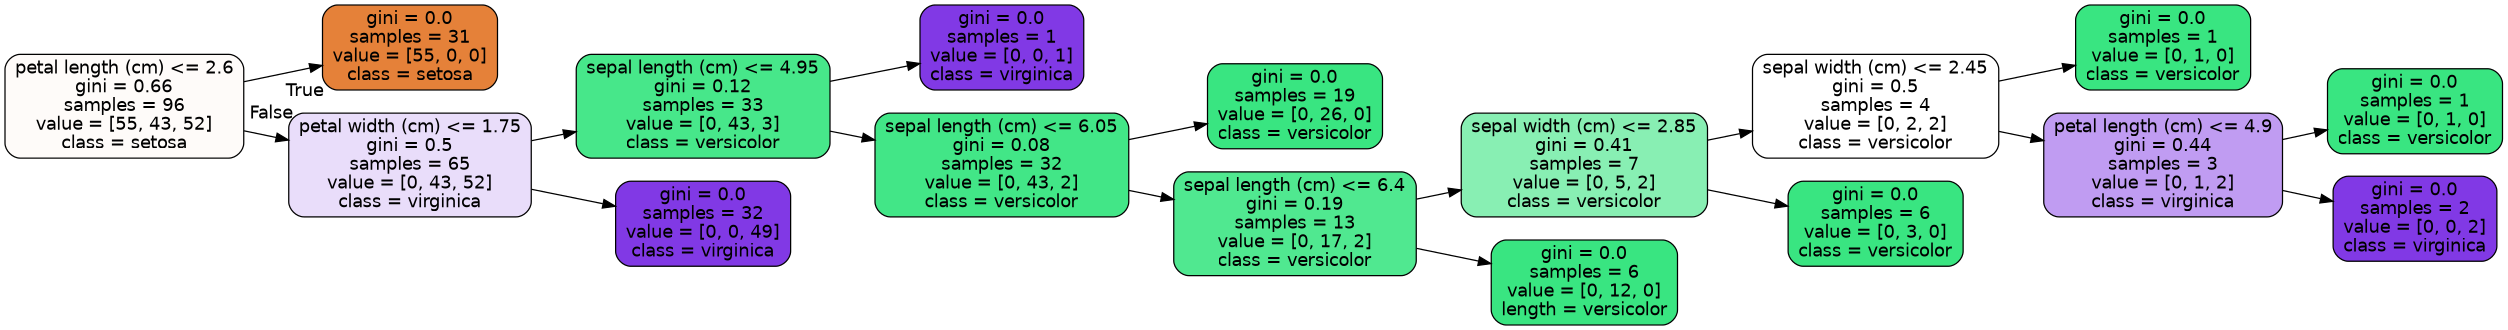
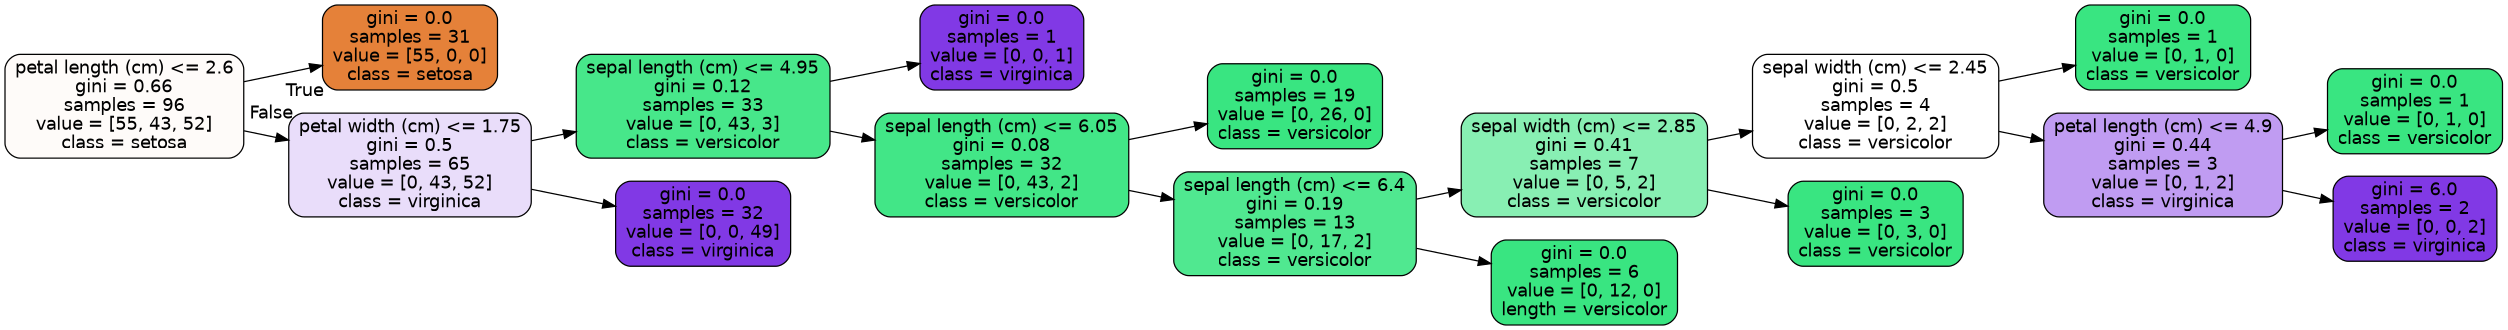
  digraph {
    rankdir=LR
    node [color=black fillcolor="#39e581" fontname=helvetica shape=box style="filled, rounded"]
    edge [fontname=helvetica]
    n1 [fillcolor="#fefbf9" label="petal length (cm) <= 2.6\ngini = 0.66\nsamples = 96\nvalue = [55, 43, 52]\nclass = setosa"]
    n2 [fillcolor="#e58139" label="gini = 0.0\nsamples = 31\nvalue = [55, 0, 0]\nclass = setosa"]
    n3 [fillcolor="#e9ddfa" label="petal width (cm) <= 1.75\ngini = 0.5\nsamples = 65\nvalue = [0, 43, 52]\nclass = virginica"]
    n4 [fillcolor="#47e78a" label="sepal length (cm) <= 4.95\ngini = 0.12\nsamples = 33\nvalue = [0, 43, 3]\nclass = versicolor"]
    n5 [fillcolor="#8139e5" label="gini = 0.0\nsamples = 32\nvalue = [0, 0, 49]\nclass = virginica"]
    n6 [fillcolor="#8139e5" label="gini = 0.0\nsamples = 1\nvalue = [0, 0, 1]\nclass = virginica"]
    n7 [fillcolor="#42e687" label="sepal length (cm) <= 6.05\ngini = 0.08\nsamples = 32\nvalue = [0, 43, 2]\nclass = versicolor"]
    n8 [label="gini = 0.0\nsamples = 19\nvalue = [0, 26, 0]\nclass = versicolor"]
    n9 [fillcolor="#50e890" label="sepal length (cm) <= 6.4\ngini = 0.19\nsamples = 13\nvalue = [0, 17, 2]\nclass = versicolor"]
    n10 [fillcolor="#88efb3" label="sepal width (cm) <= 2.85\ngini = 0.41\nsamples = 7\nvalue = [0, 5, 2]\nclass = versicolor"]
    n11 [label="gini = 0.0\nsamples = 6\nvalue = [0, 12, 0]\nlength = versicolor"]
    n12 [fillcolor="#ffffff" label="sepal width (cm) <= 2.45\ngini = 0.5\nsamples = 4\nvalue = [0, 2, 2]\nclass = versicolor"]
-   n13 [label="gini = 0.0\nsamples = 6\nvalue = [0, 3, 0]\nclass = versicolor"]
+   n13 [label="gini = 0.0\nsamples = 3\nvalue = [0, 3, 0]\nclass = versicolor"]
    n14 [label="gini = 0.0\nsamples = 1\nvalue = [0, 1, 0]\nclass = versicolor"]
    n15 [fillcolor="#c09cf2" label="petal length (cm) <= 4.9\ngini = 0.44\nsamples = 3\nvalue = [0, 1, 2]\nclass = virginica"]
    n16 [label="gini = 0.0\nsamples = 1\nvalue = [0, 1, 0]\nclass = versicolor"]
-   n17 [fillcolor="#8139e5" label="gini = 0.0\nsamples = 2\nvalue = [0, 0, 2]\nclass = virginica"]
+   n17 [fillcolor="#8139e5" label="gini = 6.0\nsamples = 2\nvalue = [0, 0, 2]\nclass = virginica"]
    n1 -> n2 [headlabel=True labelangle=45 labeldistance=2.5]
    n1 -> n3 [headlabel=False labelangle=-45 labeldistance=2.5]
    n3 -> n4
    n3 -> n5
    n4 -> n6
    n4 -> n7
    n7 -> n8
    n7 -> n9
    n9 -> n10
    n9 -> n11
    n10 -> n12
    n10 -> n13
    n12 -> n14
    n12 -> n15
    n15 -> n16
    n15 -> n17
  }
